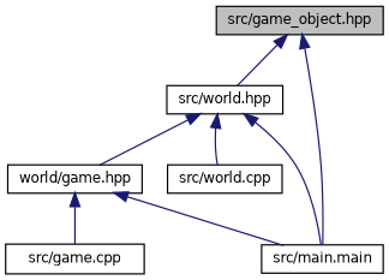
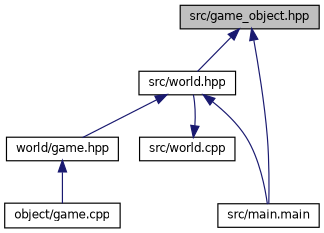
  digraph {
    node [color=black fillcolor=white fontname=Helvetica fontsize=10 shape=record style=filled]
    edge [color=midnightblue dir=back fontname=Helvetica fontsize=10 labelfontname=Helvetica labelfontsize=10 style=solid]
    n1 [fillcolor=grey75 fontcolor=black height=0.2 label="src/game_object.hpp" width=0.4]
    n2 [height=0.2 label="src/world.hpp" width=0.4]
    n3 [height=0.2 label="src/main.main" width=0.4]
    n4 [height=0.2 label="world/game.hpp" width=0.4]
    n5 [height=0.2 label="src/world.cpp" width=0.4]
-   n6 [height=0.2 label="src/game.cpp" width=0.4]
+   n6 [height=0.2 label="object/game.cpp" width=0.4]
    n1 -> n2
    n1 -> n3
    n2 -> n3
    n2 -> n4
-   n2 -> n5
-   n4 -> n3
+   n5 -> n2
    n4 -> n6
  }
